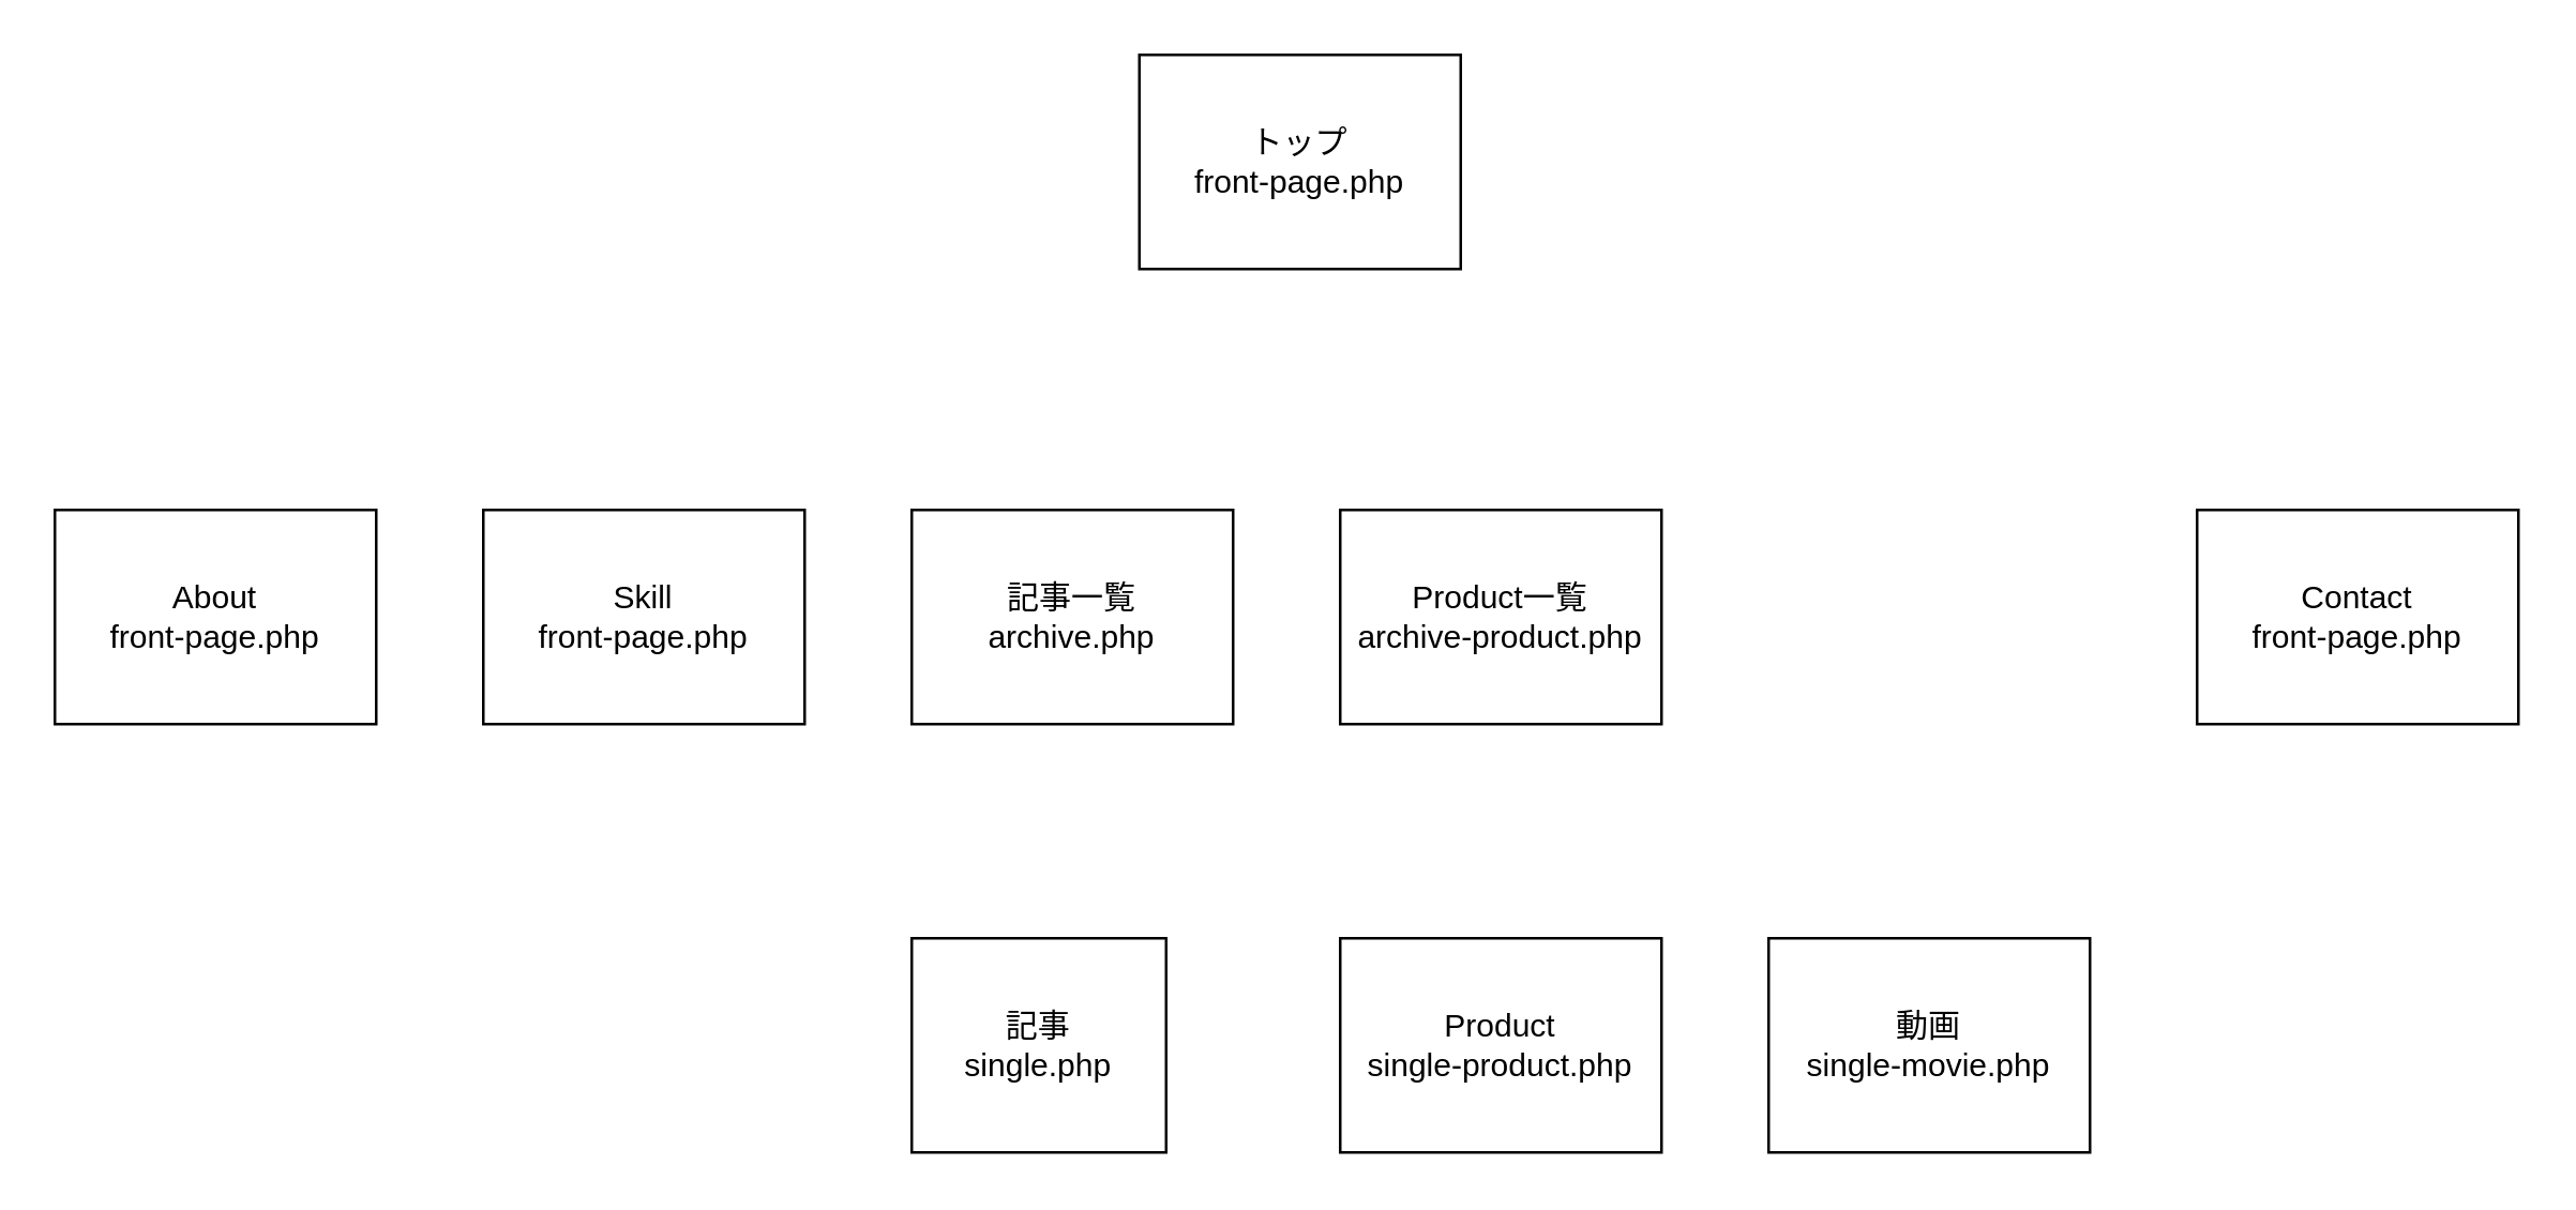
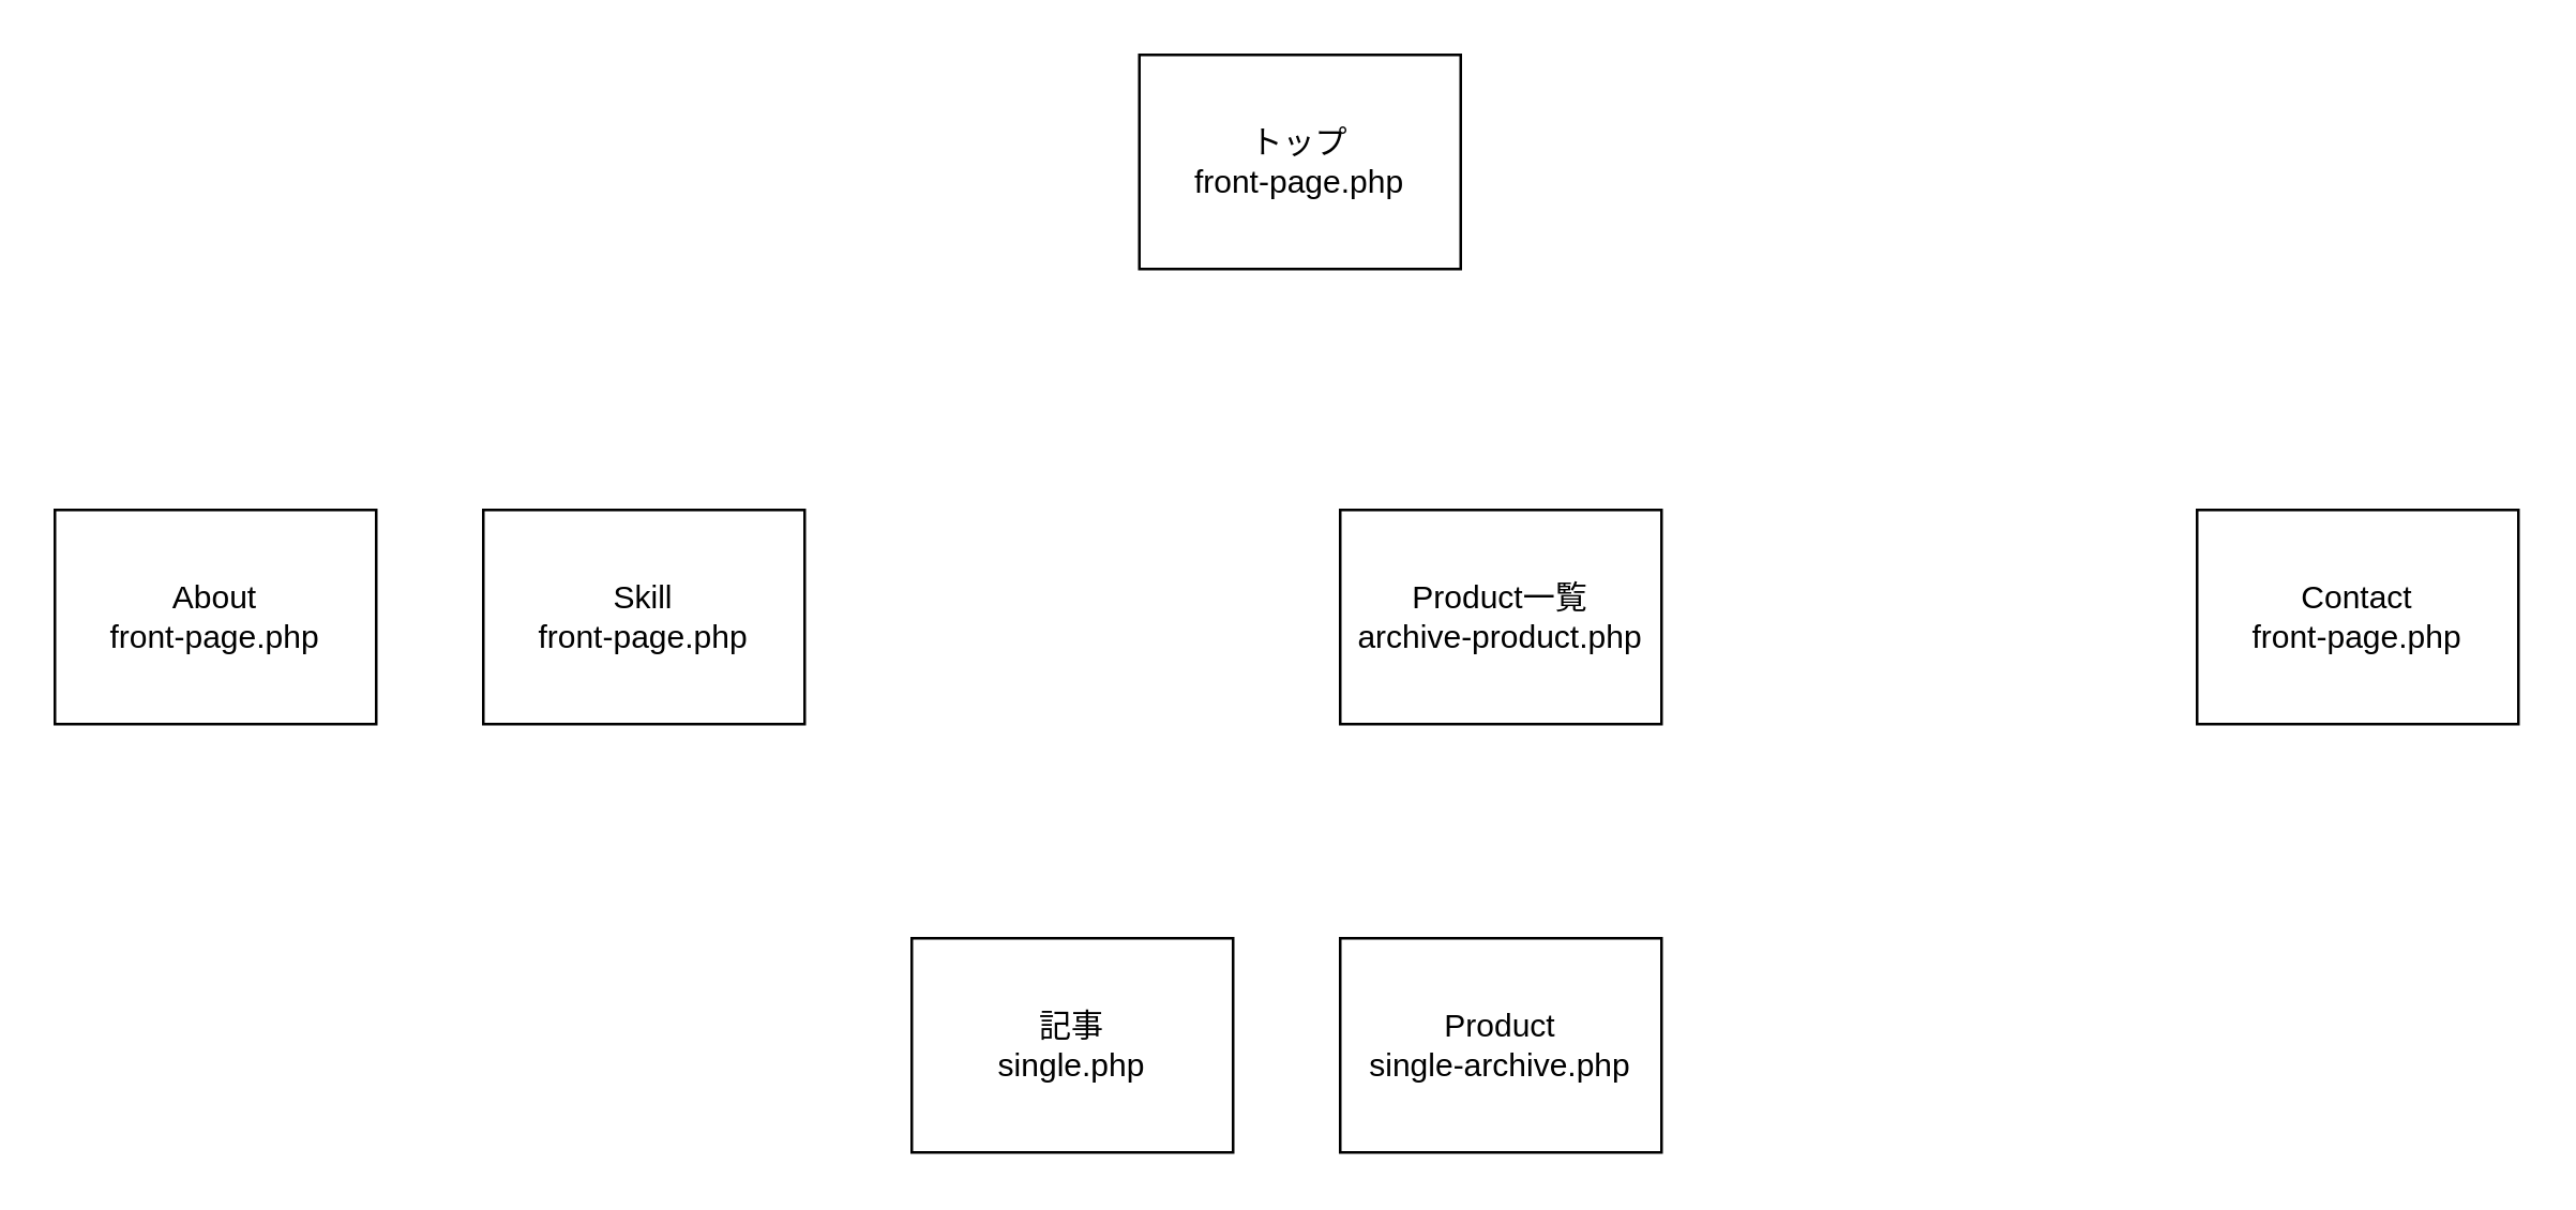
  <mxCell id="0" />
  <mxCell id="1" parent="0" />
  <mxCell id="2" value="トップ&lt;br&gt;front-page.php" style="rounded=0;whiteSpace=wrap;html=1;" parent="1" vertex="1"><mxGeometry x="425" y="20" width="120" height="80" as="geometry" /></mxCell>
  <mxCell id="3" value="Product一覧&lt;br&gt;archive-product.php" style="rounded=0;whiteSpace=wrap;html=1;" parent="1" vertex="1"><mxGeometry x="500" y="190" width="120" height="80" as="geometry" /></mxCell>
- <mxCell id="4" value="記事一覧&lt;br&gt;archive.php" style="rounded=0;whiteSpace=wrap;html=1;" parent="1" vertex="1"><mxGeometry x="340" y="190" width="120" height="80" as="geometry" /></mxCell>
  <mxCell id="5" value="&lt;font style=&quot;font-size: 12px;&quot;&gt;Skill&lt;br&gt;front-page.php&lt;/font&gt;" style="rounded=0;whiteSpace=wrap;html=1;" parent="1" vertex="1"><mxGeometry x="180" y="190" width="120" height="80" as="geometry" /></mxCell>
  <mxCell id="6" value="Contact&lt;br&gt;front-page.php" style="rounded=0;whiteSpace=wrap;html=1;" parent="1" vertex="1"><mxGeometry x="820" y="190" width="120" height="80" as="geometry" /></mxCell>
  <mxCell id="7" value="&lt;font style=&quot;font-size: 12px;&quot;&gt;About&lt;br&gt;front-page.php&lt;/font&gt;" style="rounded=0;whiteSpace=wrap;html=1;" parent="1" vertex="1"><mxGeometry x="20" y="190" width="120" height="80" as="geometry" /></mxCell>
- <mxCell id="8" value="記事&lt;br&gt;single.php" style="rounded=0;whiteSpace=wrap;html=1;" parent="1" vertex="1"><mxGeometry x="340" y="350" width="95" height="80" as="geometry" /></mxCell>
- <mxCell id="9" value="Product&lt;br&gt;single-product.php" style="rounded=0;whiteSpace=wrap;html=1;" parent="1" vertex="1"><mxGeometry x="500" y="350" width="120" height="80" as="geometry" /></mxCell>
- <mxCell id="10" value="動画&lt;br&gt;single-movie.php" style="rounded=0;whiteSpace=wrap;html=1;" parent="1" vertex="1"><mxGeometry x="660" y="350" width="120" height="80" as="geometry" /></mxCell>
+ <mxCell id="8" value="記事&lt;br&gt;single.php" style="rounded=0;whiteSpace=wrap;html=1;" parent="1" vertex="1"><mxGeometry x="340" y="350" width="120" height="80" as="geometry" /></mxCell>
+ <mxCell id="9" value="Product&lt;br&gt;single-archive.php" style="rounded=0;whiteSpace=wrap;html=1;" parent="1" vertex="1"><mxGeometry x="500" y="350" width="120" height="80" as="geometry" /></mxCell>
